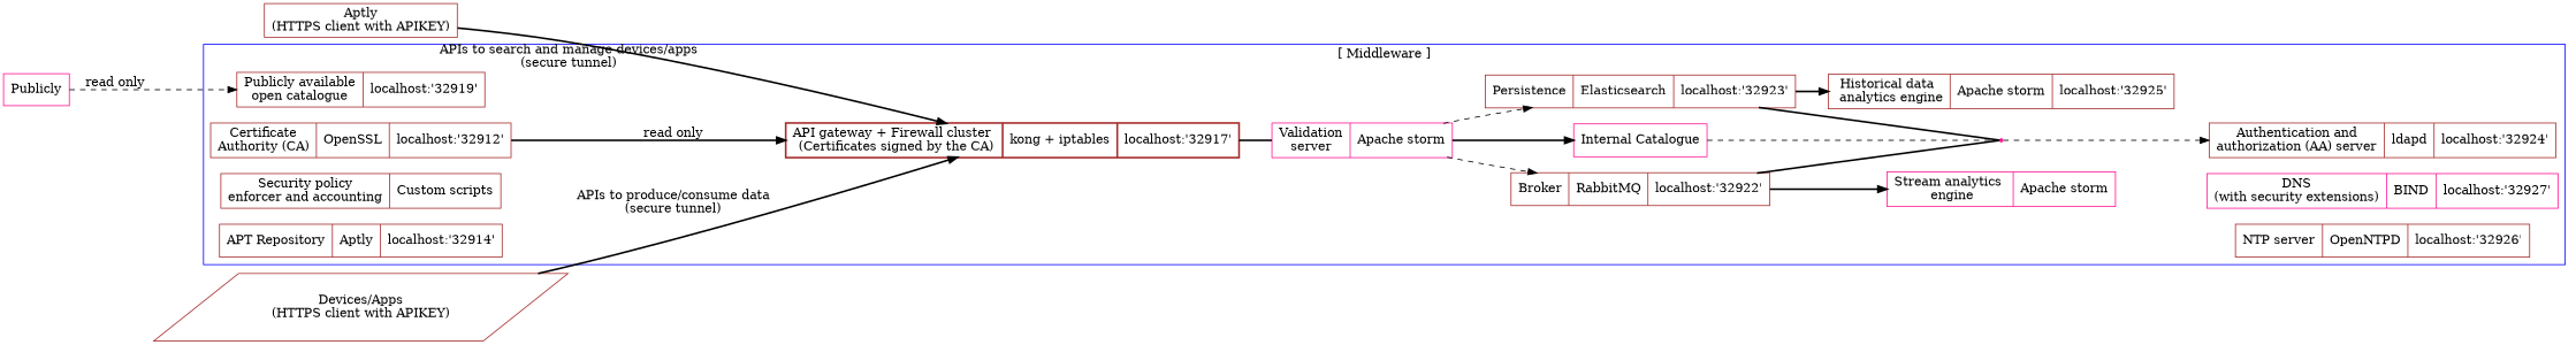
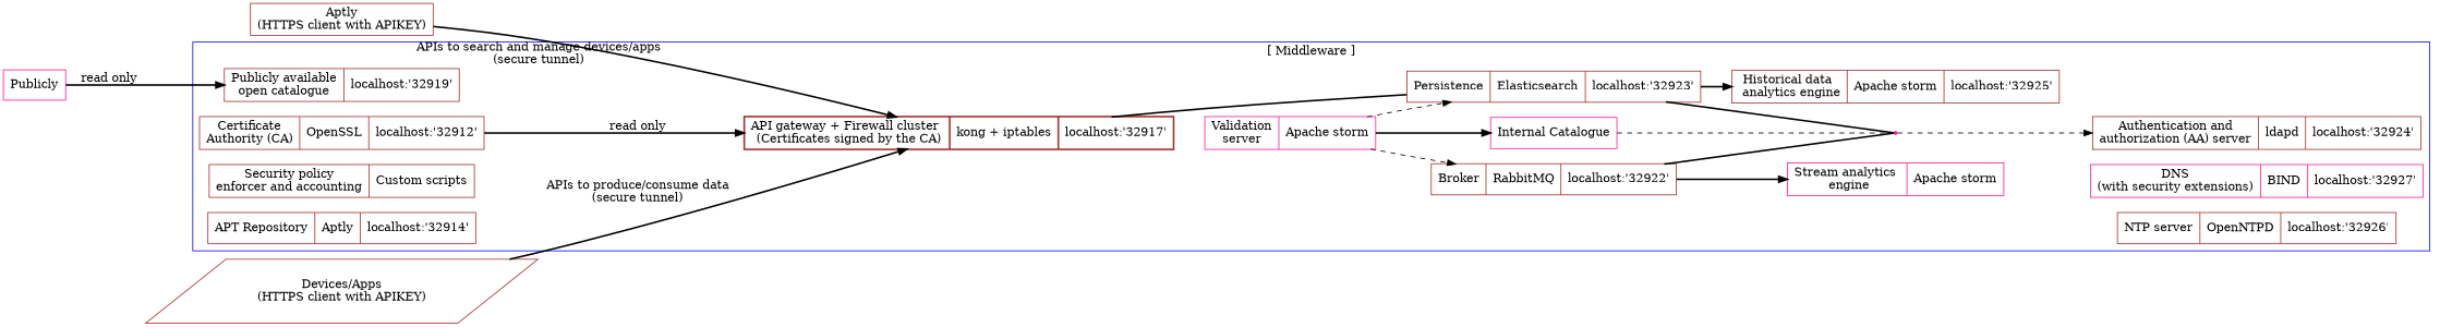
  digraph {
    rankdir=LR
    node [color=brown shape=record]
    edge [minlen=1 style=bold]
    n1 [label="Aptly\n(HTTPS client with APIKEY)" shape=box]
    n2 [label="Devices/Apps\n(HTTPS client with APIKEY)" shape=parallelogram]
    n3 [color=deeppink label=Publicly shape=box]
    n4 [label="{Publicly available\nopen catalogue | localhost:'32919'}"]
    n5 [label="{Certificate\nAuthority (CA)|OpenSSL | localhost:'32912'}"]
    n6 [label="{Security policy\nenforcer and accounting|Custom scripts}"]
    n7 [label="{Authentication and\nauthorization (AA) server|ldapd | localhost:'32924'}"]
    n8 [color=deeppink label="{DNS\n(with security extensions)|BIND | localhost:'32927'}"]
    n9 [label="{NTP server|OpenNTPD | localhost:'32926'}"]
    n10 [label="{Historical data \n analytics engine|Apache storm | localhost:'32925'}"]
    n11 [color=deeppink label="{Stream analytics \n engine|Apache storm}"]
    n12 [label="{API gateway + Firewall cluster \n (Certificates signed by the CA) | kong + iptables | localhost:'32917'}" style=bold]
    n13 [color=deeppink label="{Validation\nserver|Apache storm}"]
    n14 [label="{Persistence|Elasticsearch | localhost:'32923'}"]
    point [color=deeppink shape=point]
    n16 [label="{Broker|RabbitMQ | localhost:'32922'}"]
    n17 [label="{APT Repository|Aptly | localhost:'32914'}"]
    n18 [color=deeppink label="{Internal Catalogue}"]
    subgraph sub_1 {
      n1
      n2
      n3
    }
    subgraph cluster_2 {
      color=blue
      label="[ Middleware ]"
      shape=record
      n12
      n13
      n14
      point
      n16
      n17
      n18
      subgraph sub_3 {
        color=blue
        label="[ Middleware ]"
        rank=same
        shape=record
        n4
        n5
        n6
      }
      subgraph sub_4 {
        color=blue
        label="[ Middleware ]"
        rank=same
        shape=record
        n7
        n8
        n9
      }
      subgraph sub_5 {
        color=blue
        label="[ Middleware ]"
        rank=same
        shape=record
        n10
        n11
      }
    }
    n1 -> n12 [xlabel="APIs to search and manage devices/apps\n(secure tunnel)"]
    n2 -> n12 [label="APIs to produce/consume data\n(secure tunnel)"]
-   n3 -> n4 [label="read only" style=dashed]
+   n3 -> n4 [label="read only"]
    n5 -> n12 [label="read only"]
-   n12 -> n13 [arrowhead=none]
+   n12 -> n14 [arrowhead=none]
    n13 -> n14 [style=dashed]
    n13 -> n16 [style=dashed]
    n13 -> n18
    n14 -> n10
    n14 -> point [arrowhead=none]
    point -> n7 [style=dashed]
    n16 -> n11
    n16 -> point [arrowhead=none]
    n18 -> point [arrowhead=none style=dashed]
  }
